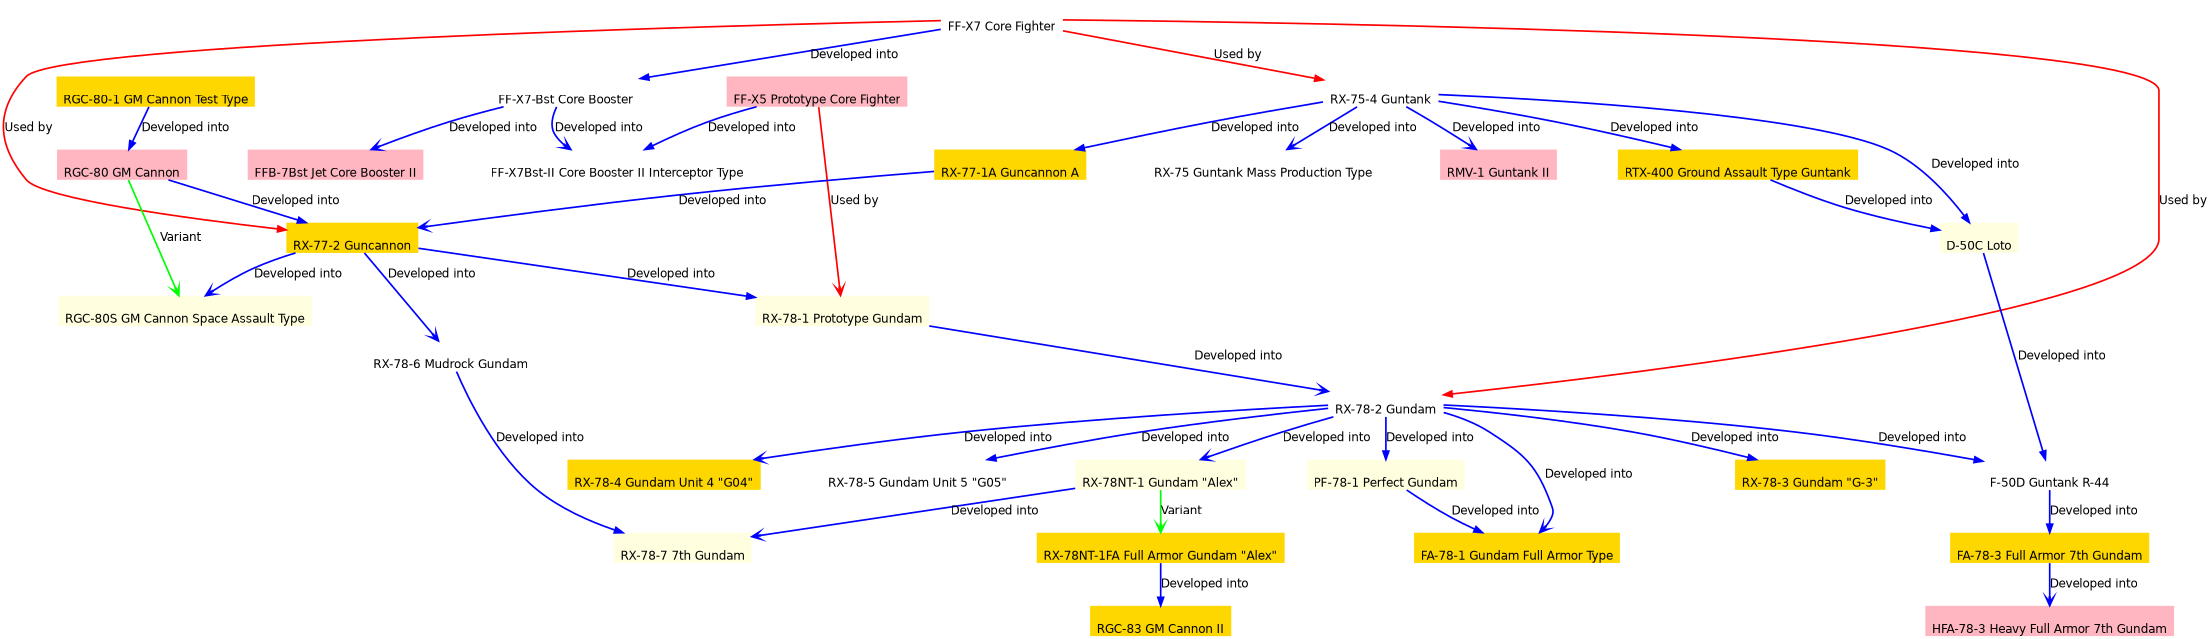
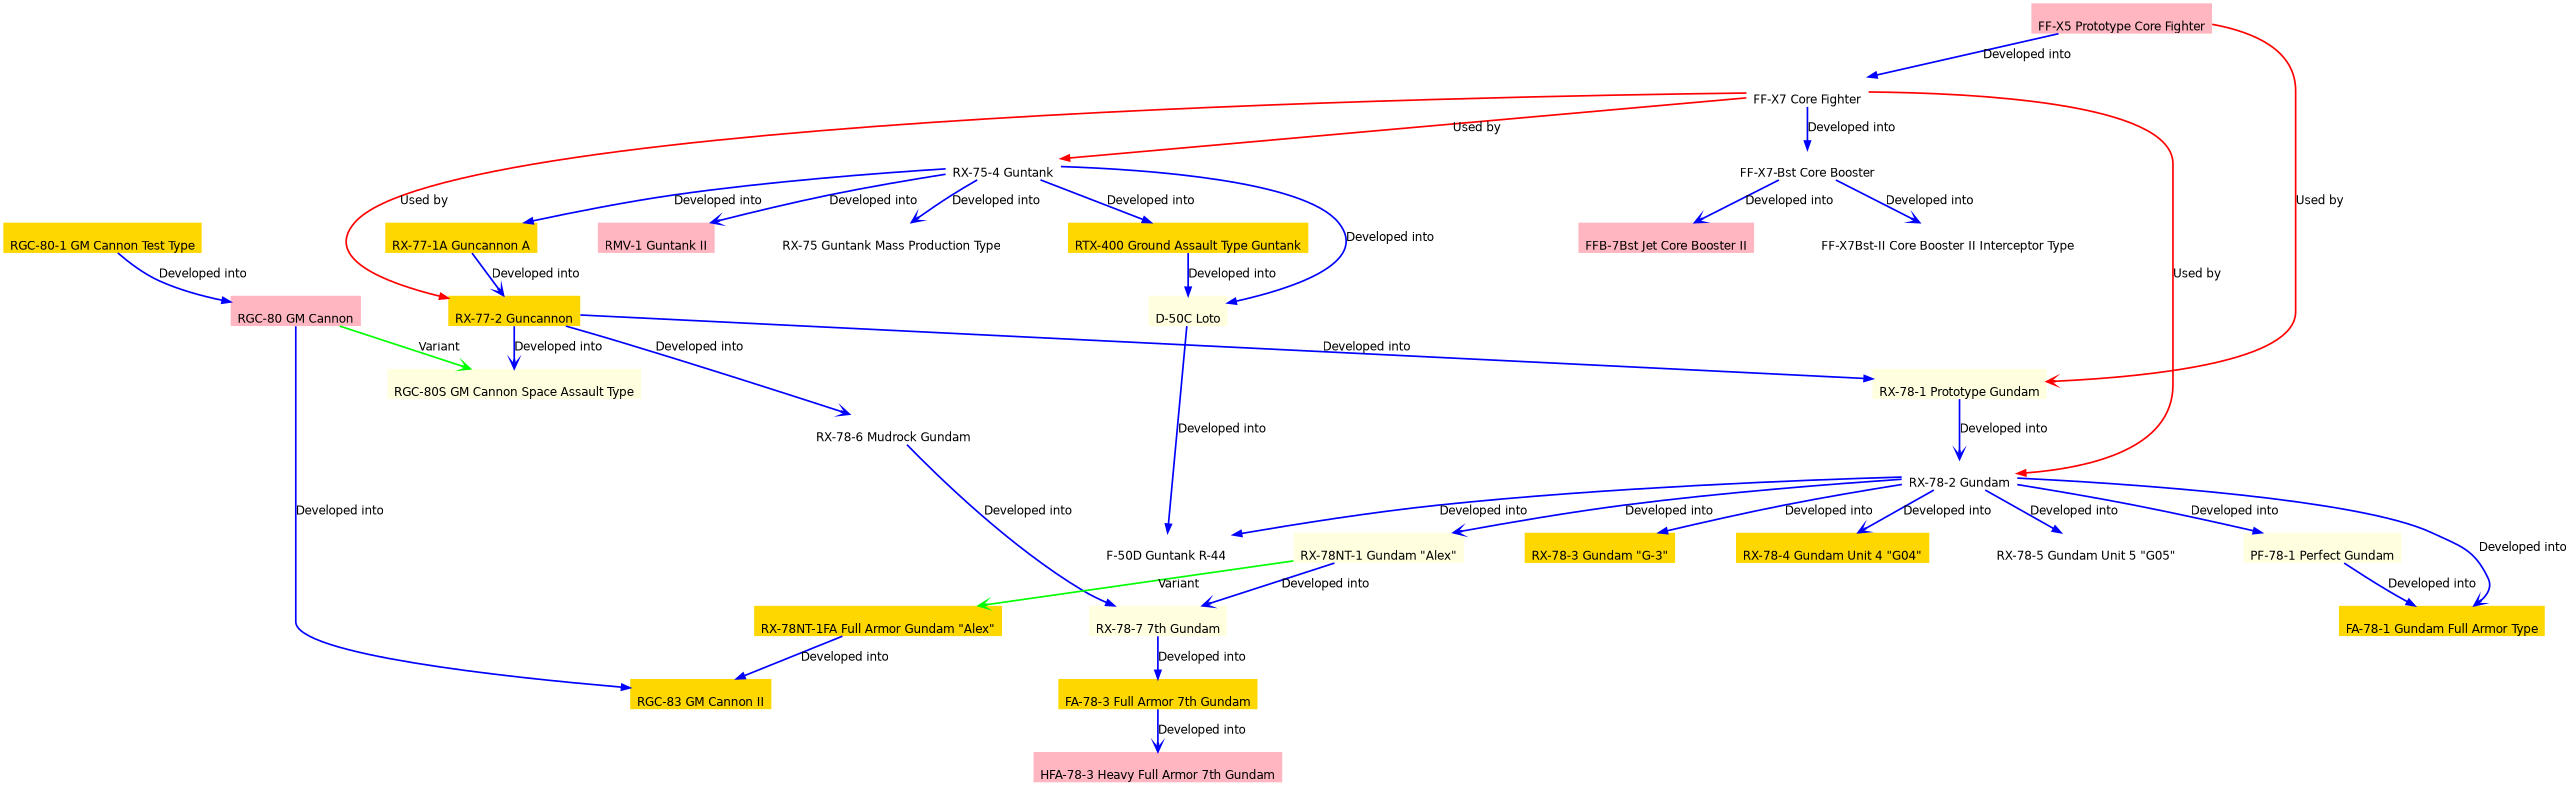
  digraph {
    nodesep=1.0
    node [color=darkgreen fillcolor=gold fontname=Helvetica labelloc=b shape=none style=filled]
    edge [arrowhead=normal color=blue fontname=Helvetica style=bold]
    n1 [color=teal fillcolor=lightpink label="FF-X5 Prototype Core Fighter"]
    n2 [fillcolor=white label="FF-X7 Core Fighter"]
    n3 [color=teal fillcolor=lightyellow label="RX-78-1 Prototype Gundam"]
    n4 [fillcolor=white label="FF-X7-Bst Core Booster"]
    n5 [color=deeppink fillcolor=white label="RX-75-4 Guntank"]
    n6 [label="RX-77-2 Guncannon"]
    n7 [color=teal fillcolor=white label="RX-78-2 Gundam"]
    n8 [fillcolor=lightpink label="FFB-7Bst Jet Core Booster II"]
    n9 [fillcolor=white label="FF-X7Bst-II Core Booster II Interceptor Type"]
    n10 [color=teal label="RTX-400 Ground Assault Type Guntank"]
    n11 [color=deeppink fillcolor=lightyellow label="D-50C Loto"]
    n12 [fillcolor=white label="RX-75 Guntank Mass Production Type"]
    n13 [label="RX-77-1A Guncannon A"]
    n14 [fillcolor=lightpink label="RMV-1 Guntank II"]
    n15 [color=deeppink fillcolor=white label="RX-78-6 Mudrock Gundam"]
    n16 [color=deeppink fillcolor=lightyellow label="RGC-80S GM Cannon Space Assault Type"]
    n17 [label="FA-78-1 Gundam Full Armor Type"]
    n18 [color=deeppink label="RX-78-3 Gundam \"G-3\""]
    n19 [color=teal label="RX-78-4 Gundam Unit 4 \"G04\""]
    n20 [color=teal fillcolor=white label="RX-78-5 Gundam Unit 5 \"G05\""]
    n21 [fillcolor=lightyellow label="RX-78NT-1 Gundam \"Alex\""]
    n22 [color=deeppink fillcolor=lightyellow label="PF-78-1 Perfect Gundam"]
    n23 [color=deeppink fillcolor=white label="F-50D Guntank R-44"]
    n24 [color=teal fillcolor=lightyellow label="RX-78-7 7th Gundam"]
    n25 [label="RGC-80-1 GM Cannon Test Type"]
    n26 [color=teal fillcolor=lightpink label="RGC-80 GM Cannon"]
    n27 [label="RX-78NT-1FA Full Armor Gundam \"Alex\""]
    n28 [color=teal label="FA-78-3 Full Armor 7th Gundam"]
    n29 [color=deeppink label="RGC-83 GM Cannon II"]
    n30 [fillcolor=lightpink label="HFA-78-3 Heavy Full Armor 7th Gundam"]
-   n1 -> n9 [label="Developed into"]
+   n1 -> n2 [label="Developed into"]
    n1 -> n3 [arrowhead=vee color=red label="Used by"]
    n2 -> n4 [label="Developed into"]
    n2 -> n5 [color=red label="Used by"]
    n2 -> n6 [color=red label="Used by"]
    n2 -> n7 [color=red label="Used by"]
    n3 -> n7 [arrowhead=vee label="Developed into"]
    n4 -> n8 [arrowhead=vee label="Developed into"]
    n4 -> n9 [arrowhead=vee label="Developed into"]
    n5 -> n10 [label="Developed into"]
    n5 -> n11 [label="Developed into"]
    n5 -> n12 [arrowhead=vee label="Developed into"]
    n5 -> n13 [label="Developed into"]
    n5 -> n14 [arrowhead=vee label="Developed into"]
    n6 -> n3 [label="Developed into"]
    n6 -> n15 [arrowhead=vee label="Developed into"]
    n6 -> n16 [arrowhead=vee label="Developed into"]
    n7 -> n17 [arrowhead=vee label="Developed into"]
    n7 -> n18 [label="Developed into"]
    n7 -> n19 [arrowhead=vee label="Developed into"]
    n7 -> n20 [label="Developed into"]
    n7 -> n21 [arrowhead=vee label="Developed into"]
    n7 -> n22 [label="Developed into"]
    n7 -> n23 [label="Developed into"]
    n10 -> n11 [label="Developed into"]
    n11 -> n23 [label="Developed into"]
    n13 -> n6 [arrowhead=vee label="Developed into"]
    n15 -> n24 [label="Developed into"]
    n21 -> n24 [arrowhead=vee label="Developed into"]
    n21 -> n27 [arrowhead=vee color=green label=Variant]
    n22 -> n17 [label="Developed into"]
-   n23 -> n28 [label="Developed into"]
+   n24 -> n28 [label="Developed into"]
    n25 -> n26 [label="Developed into"]
    n26 -> n16 [arrowhead=vee color=green label=Variant]
-   n26 -> n6 [label="Developed into"]
+   n26 -> n29 [label="Developed into"]
    n27 -> n29 [label="Developed into"]
    n28 -> n30 [arrowhead=vee label="Developed into"]
  }
